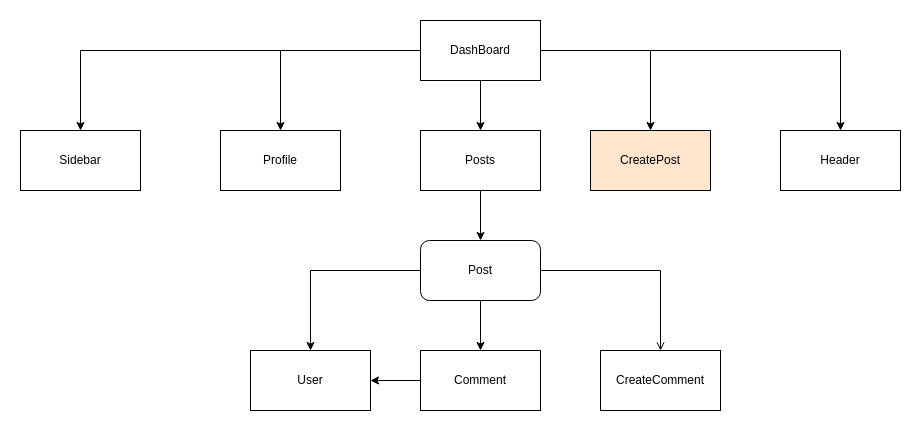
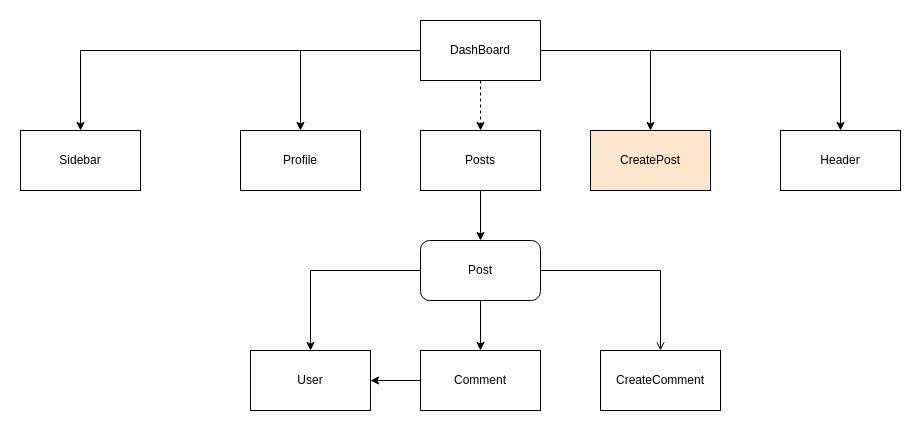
  <mxCell id="0" />
  <mxCell id="1" parent="0" />
  <mxCell id="2" style="edgeStyle=orthogonalEdgeStyle;rounded=0;orthogonalLoop=1;jettySize=auto;html=1;entryX=0.5;entryY=0;entryDx=0;entryDy=0;" edge="1" parent="1" source="7" target="18"><mxGeometry relative="1" as="geometry" /></mxCell>
- <mxCell id="3" style="edgeStyle=orthogonalEdgeStyle;rounded=0;orthogonalLoop=1;jettySize=auto;html=1;entryX=0.5;entryY=0;entryDx=0;entryDy=0;" edge="1" parent="1" source="7" target="17"><mxGeometry relative="1" as="geometry" /></mxCell>
+ <mxCell id="3" style="edgeStyle=orthogonalEdgeStyle;rounded=0;orthogonalLoop=1;jettySize=auto;html=1;entryX=0.5;entryY=0;entryDx=0;entryDy=0;dashed=1;" edge="1" parent="1" source="7" target="17"><mxGeometry relative="1" as="geometry" /></mxCell>
  <mxCell id="4" style="edgeStyle=orthogonalEdgeStyle;rounded=0;orthogonalLoop=1;jettySize=auto;html=1;" edge="1" parent="1" source="7" target="8"><mxGeometry relative="1" as="geometry" /></mxCell>
  <mxCell id="5" style="edgeStyle=orthogonalEdgeStyle;rounded=0;orthogonalLoop=1;jettySize=auto;html=1;" edge="1" parent="1" source="7" target="19"><mxGeometry relative="1" as="geometry" /></mxCell>
  <mxCell id="6" style="edgeStyle=orthogonalEdgeStyle;rounded=0;orthogonalLoop=1;jettySize=auto;html=1;" edge="1" parent="1" source="7" target="20"><mxGeometry relative="1" as="geometry" /></mxCell>
  <mxCell id="7" value="DashBoard" style="rounded=0;whiteSpace=wrap;html=1;" vertex="1" parent="1"><mxGeometry x="420" y="20" width="120" height="60" as="geometry" /></mxCell>
  <mxCell id="8" value="Sidebar" style="rounded=0;whiteSpace=wrap;html=1;" vertex="1" parent="1"><mxGeometry x="20" y="130" width="120" height="60" as="geometry" /></mxCell>
  <mxCell id="9" style="edgeStyle=orthogonalEdgeStyle;rounded=0;orthogonalLoop=1;jettySize=auto;html=1;" edge="1" parent="1" source="12" target="14"><mxGeometry relative="1" as="geometry" /></mxCell>
  <mxCell id="10" style="edgeStyle=orthogonalEdgeStyle;rounded=0;orthogonalLoop=1;jettySize=auto;html=1;entryX=0.5;entryY=0;entryDx=0;entryDy=0;" edge="1" parent="1" source="12" target="15"><mxGeometry relative="1" as="geometry" /></mxCell>
  <mxCell id="11" style="edgeStyle=orthogonalEdgeStyle;rounded=0;orthogonalLoop=1;jettySize=auto;html=1;entryX=0.5;entryY=0;entryDx=0;entryDy=0;endArrow=open;" edge="1" parent="1" source="12" target="21"><mxGeometry relative="1" as="geometry" /></mxCell>
  <mxCell id="12" value="Post" style="whiteSpace=wrap;html=1;rounded=1;" vertex="1" parent="1"><mxGeometry x="420" y="240" width="120" height="60" as="geometry" /></mxCell>
  <mxCell id="13" style="edgeStyle=orthogonalEdgeStyle;rounded=0;orthogonalLoop=1;jettySize=auto;html=1;" edge="1" parent="1" source="14" target="15"><mxGeometry relative="1" as="geometry" /></mxCell>
  <mxCell id="14" value="Comment" style="rounded=0;whiteSpace=wrap;html=1;" vertex="1" parent="1"><mxGeometry x="420" y="350" width="120" height="60" as="geometry" /></mxCell>
  <mxCell id="15" value="User" style="rounded=0;whiteSpace=wrap;html=1;" vertex="1" parent="1"><mxGeometry x="250" y="350" width="120" height="60" as="geometry" /></mxCell>
  <mxCell id="16" style="edgeStyle=orthogonalEdgeStyle;rounded=0;orthogonalLoop=1;jettySize=auto;html=1;" edge="1" parent="1" source="17" target="12"><mxGeometry relative="1" as="geometry" /></mxCell>
  <mxCell id="17" value="Posts" style="rounded=0;whiteSpace=wrap;html=1;" vertex="1" parent="1"><mxGeometry x="420" y="130" width="120" height="60" as="geometry" /></mxCell>
  <mxCell id="18" value="Header" style="rounded=0;whiteSpace=wrap;html=1;" vertex="1" parent="1"><mxGeometry x="780" y="130" width="120" height="60" as="geometry" /></mxCell>
- <mxCell id="19" value="Profile" style="rounded=0;whiteSpace=wrap;html=1;" vertex="1" parent="1"><mxGeometry x="220" y="130" width="120" height="60" as="geometry" /></mxCell>
+ <mxCell id="19" value="Profile" style="rounded=0;whiteSpace=wrap;html=1;" vertex="1" parent="1"><mxGeometry x="240" y="130" width="120" height="60" as="geometry" /></mxCell>
  <mxCell id="20" value="CreatePost" style="rounded=0;whiteSpace=wrap;html=1;fillColor=#ffe6cc;" vertex="1" parent="1"><mxGeometry x="590" y="130" width="120" height="60" as="geometry" /></mxCell>
  <mxCell id="21" value="CreateComment" style="rounded=0;whiteSpace=wrap;html=1;" vertex="1" parent="1"><mxGeometry x="600" y="350" width="120" height="60" as="geometry" /></mxCell>
